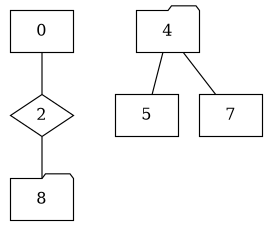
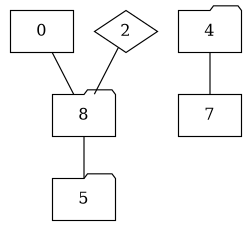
  graph {
    node [shape=folder]
    n1 [label=0 shape=box]
    n2 [label=8]
    n3 [label=2 shape=diamond]
    n4 [label=4]
-   n5 [label=5 shape=box]
+   n5 [label=5]
    n6 [label=7 shape=box]
-   n1 -- n3
+   n1 -- n2
    n3 -- n2
-   n4 -- n5
+   n2 -- n5
    n4 -- n6
  }
